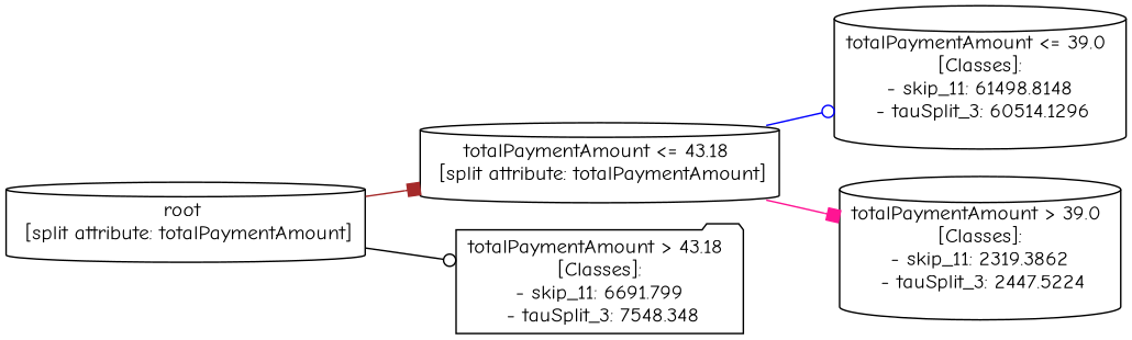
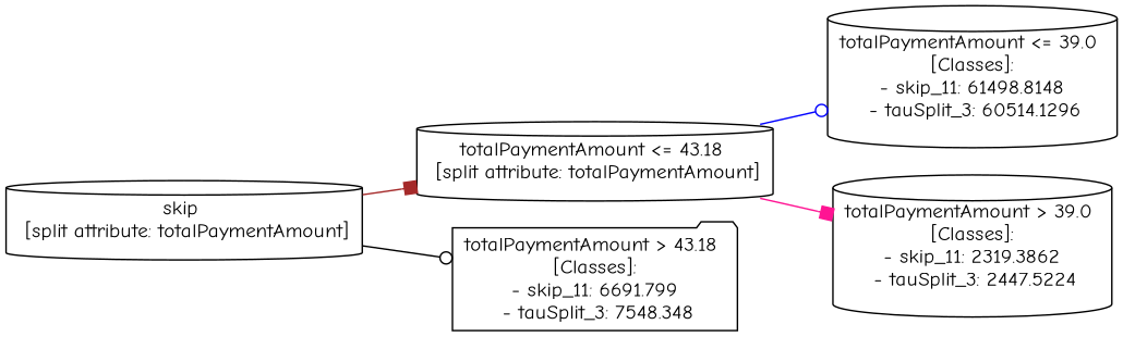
  digraph {
    rankdir=LR
    fontname="Comic Neue"
    node [shape=cylinder fontname="Comic Neue"]
    edge [arrowhead=box fontname="Comic Neue"]
-   n1 [label="root \n [split attribute: totalPaymentAmount]"]
+   n1 [label="skip \n [split attribute: totalPaymentAmount]"]
    n2 [label="totalPaymentAmount <= 43.18 \n [split attribute: totalPaymentAmount]"]
    n3 [label="totalPaymentAmount > 43.18 \n [Classes]: \n - skip_11: 6691.799 \n - tauSplit_3: 7548.348" shape=folder]
    n4 [label="totalPaymentAmount <= 39.0 \n [Classes]: \n - skip_11: 61498.8148 \n - tauSplit_3: 60514.1296"]
    n5 [label="totalPaymentAmount > 39.0 \n [Classes]: \n - skip_11: 2319.3862 \n - tauSplit_3: 2447.5224"]
    n1 -> n2 [color=brown]
    n1 -> n3 [color=black arrowhead=odot]
    n2 -> n4 [color=blue arrowhead=odot]
    n2 -> n5 [color=deeppink]
  }
